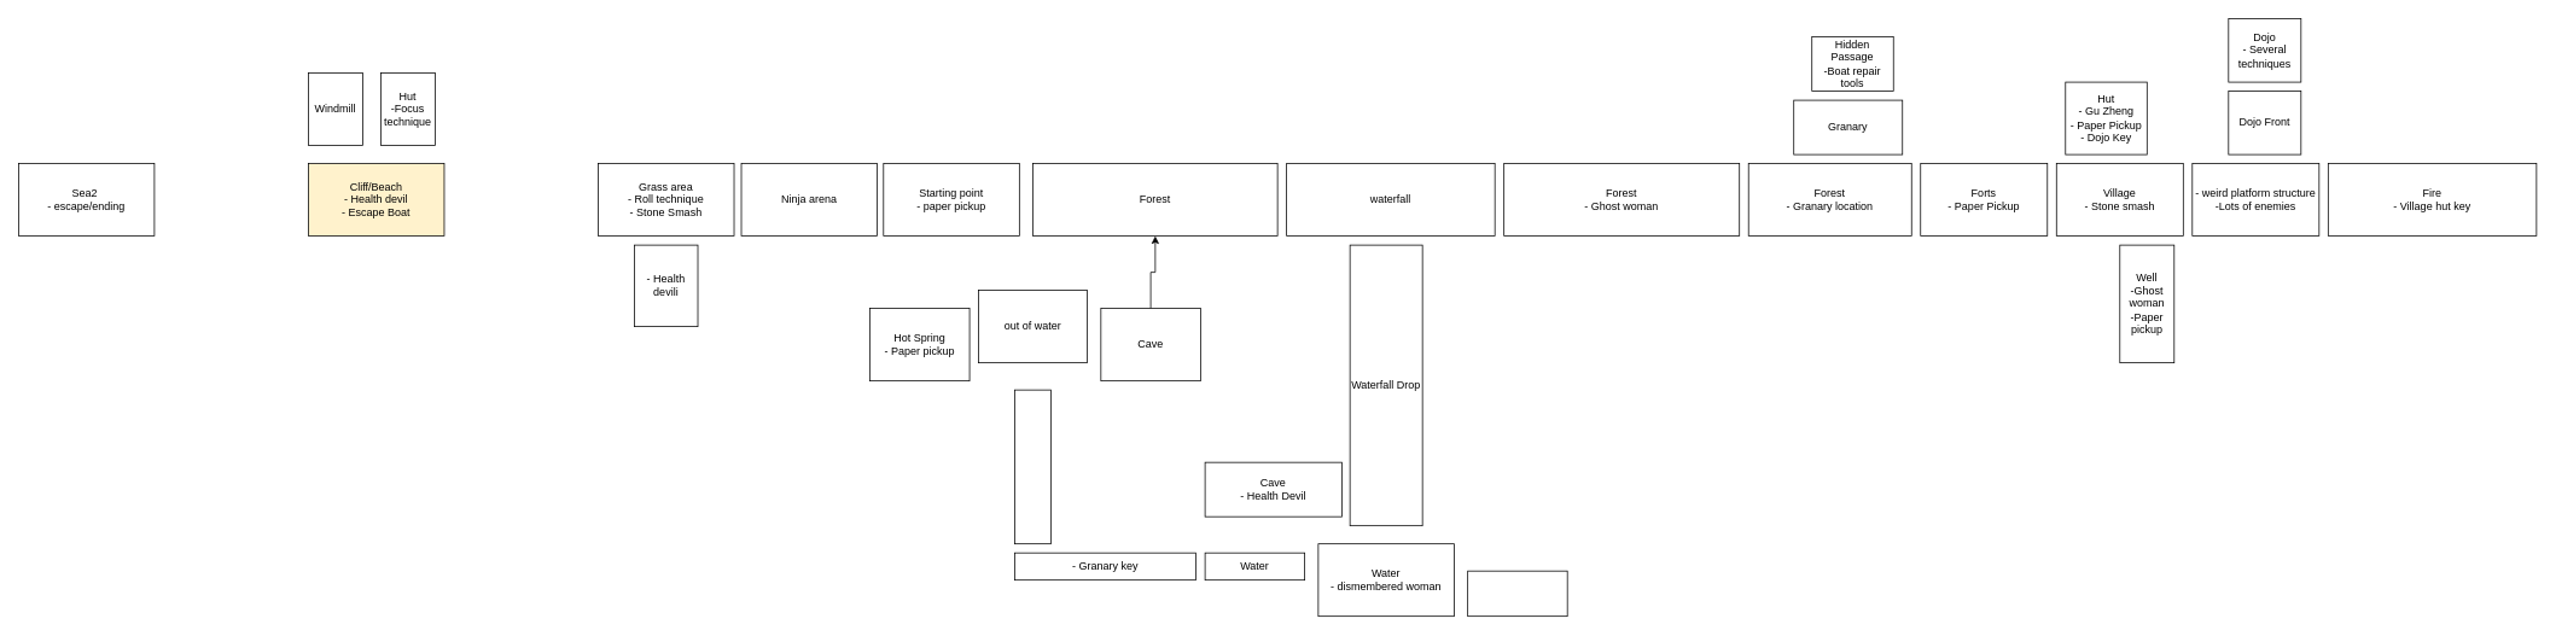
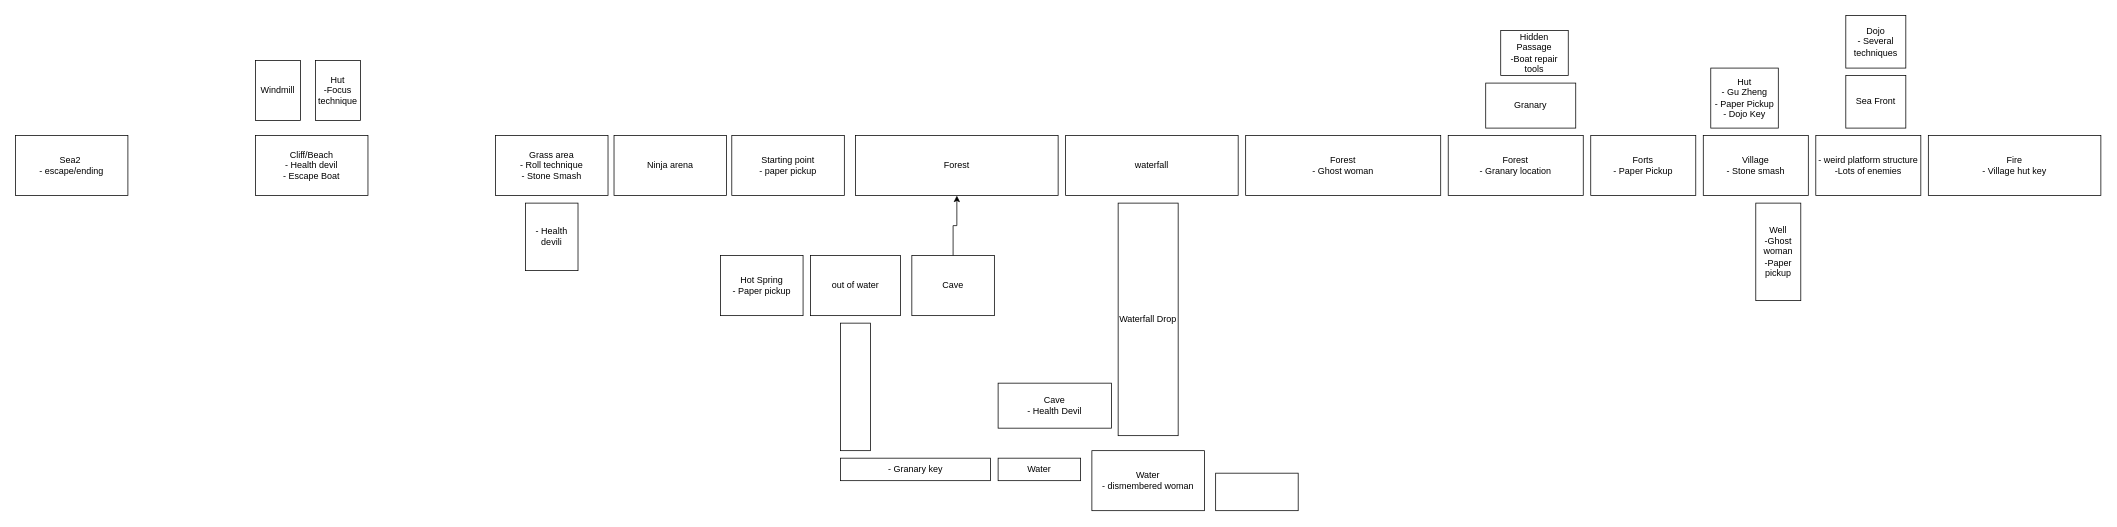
  <mxCell id="0" />
  <mxCell id="1" parent="0" />
  <mxCell id="2" value="Starting point&lt;br&gt;- paper pickup&lt;br&gt;" style="rounded=0;whiteSpace=wrap;html=1;" parent="1" vertex="1"><mxGeometry x="975" y="180" width="150" height="80" as="geometry" /></mxCell>
  <mxCell id="3" value="Ninja arena&lt;br&gt;" style="rounded=0;whiteSpace=wrap;html=1;" parent="1" vertex="1"><mxGeometry x="818" y="180" width="150" height="80" as="geometry" /></mxCell>
  <mxCell id="4" value="Grass area&lt;br&gt;- Roll technique&lt;br&gt;- Stone Smash&lt;br&gt;" style="rounded=0;whiteSpace=wrap;html=1;" parent="1" vertex="1"><mxGeometry x="660" y="180" width="150" height="80" as="geometry" /></mxCell>
  <mxCell id="5" value="- Health devili" style="rounded=0;whiteSpace=wrap;html=1;" parent="1" vertex="1"><mxGeometry x="700" y="270" width="70" height="90" as="geometry" /></mxCell>
- <mxCell id="6" value="Cliff/Beach&lt;br&gt;- Health devil&lt;br&gt;- Escape Boat&lt;br&gt;" style="rounded=0;whiteSpace=wrap;html=1;fillColor=#fff2cc;" parent="1" vertex="1"><mxGeometry x="340" y="180" width="150" height="80" as="geometry" /></mxCell>
+ <mxCell id="6" value="Cliff/Beach&lt;br&gt;- Health devil&lt;br&gt;- Escape Boat&lt;br&gt;" style="rounded=0;whiteSpace=wrap;html=1;" parent="1" vertex="1"><mxGeometry x="340" y="180" width="150" height="80" as="geometry" /></mxCell>
  <mxCell id="7" value="Sea2&amp;nbsp;&lt;br&gt;- escape/ending&lt;br&gt;" style="rounded=0;whiteSpace=wrap;html=1;" parent="1" vertex="1"><mxGeometry x="20" y="180" width="150" height="80" as="geometry" /></mxCell>
  <mxCell id="8" value="Hut&lt;br&gt;-Focus technique" style="rounded=0;whiteSpace=wrap;html=1;" parent="1" vertex="1"><mxGeometry x="420" y="80" width="60" height="80" as="geometry" /></mxCell>
  <mxCell id="9" value="Windmill&lt;br&gt;" style="rounded=0;whiteSpace=wrap;html=1;" parent="1" vertex="1"><mxGeometry x="340" y="80" width="60" height="80" as="geometry" /></mxCell>
  <mxCell id="10" value="Forest&lt;br&gt;" style="rounded=0;whiteSpace=wrap;html=1;" parent="1" vertex="1"><mxGeometry x="1140" y="180" width="270" height="80" as="geometry" /></mxCell>
  <mxCell id="11" style="edgeStyle=orthogonalEdgeStyle;rounded=0;orthogonalLoop=1;jettySize=auto;html=1;exitX=0.5;exitY=0;exitDx=0;exitDy=0;entryX=0.5;entryY=1;entryDx=0;entryDy=0;" parent="1" source="12" target="10" edge="1"><mxGeometry relative="1" as="geometry" /></mxCell>
  <mxCell id="12" value="Cave&lt;br&gt;" style="rounded=0;whiteSpace=wrap;html=1;" parent="1" vertex="1"><mxGeometry x="1215" y="340" width="110" height="80" as="geometry" /></mxCell>
  <mxCell id="13" value="waterfall&lt;br&gt;" style="rounded=0;whiteSpace=wrap;html=1;" parent="1" vertex="1"><mxGeometry x="1420" y="180" width="230" height="80" as="geometry" /></mxCell>
  <mxCell id="14" value="Waterfall Drop&lt;br&gt;" style="rounded=0;whiteSpace=wrap;html=1;" parent="1" vertex="1"><mxGeometry x="1490" y="270" width="80" height="310" as="geometry" /></mxCell>
  <mxCell id="15" value="Water&lt;br&gt;- dismembered woman&lt;br&gt;" style="rounded=0;whiteSpace=wrap;html=1;" parent="1" vertex="1"><mxGeometry x="1455" y="600" width="150" height="80" as="geometry" /></mxCell>
  <mxCell id="16" value="" style="rounded=0;whiteSpace=wrap;html=1;" parent="1" vertex="1"><mxGeometry x="1620" y="630" width="110" height="50" as="geometry" /></mxCell>
  <mxCell id="17" value="Water&lt;br&gt;" style="rounded=0;whiteSpace=wrap;html=1;" parent="1" vertex="1"><mxGeometry x="1330" y="610" width="110" height="30" as="geometry" /></mxCell>
  <mxCell id="18" value="Cave&lt;br&gt;- Health Devil" style="rounded=0;whiteSpace=wrap;html=1;" parent="1" vertex="1"><mxGeometry x="1330" y="510" width="151" height="60" as="geometry" /></mxCell>
  <mxCell id="19" value="- Granary key" style="rounded=0;whiteSpace=wrap;html=1;" parent="1" vertex="1"><mxGeometry x="1120" y="610" width="200" height="30" as="geometry" /></mxCell>
  <mxCell id="20" value="" style="rounded=0;whiteSpace=wrap;html=1;" parent="1" vertex="1"><mxGeometry x="1120" y="430" width="40" height="170" as="geometry" /></mxCell>
- <mxCell id="21" value="out of water&lt;br&gt;" style="rounded=0;whiteSpace=wrap;html=1;" parent="1" vertex="1"><mxGeometry x="1080" y="320" width="120" height="80" as="geometry" /></mxCell>
+ <mxCell id="21" value="out of water&lt;br&gt;" style="rounded=0;whiteSpace=wrap;html=1;" parent="1" vertex="1"><mxGeometry x="1080" y="340" width="120" height="80" as="geometry" /></mxCell>
  <mxCell id="22" value="Hot Spring&lt;br&gt;- Paper pickup" style="rounded=0;whiteSpace=wrap;html=1;" parent="1" vertex="1"><mxGeometry x="960" y="340" width="110" height="80" as="geometry" /></mxCell>
  <mxCell id="23" value="Forest&lt;br&gt;- Ghost woman" style="rounded=0;whiteSpace=wrap;html=1;" parent="1" vertex="1"><mxGeometry x="1660" y="180" width="260" height="80" as="geometry" /></mxCell>
  <mxCell id="24" value="Forest&lt;br&gt;- Granary location" style="rounded=0;whiteSpace=wrap;html=1;" parent="1" vertex="1"><mxGeometry x="1930" y="180" width="180" height="80" as="geometry" /></mxCell>
  <mxCell id="25" value="Granary&lt;br&gt;" style="rounded=0;whiteSpace=wrap;html=1;" parent="1" vertex="1"><mxGeometry x="1980" y="110" width="120" height="60" as="geometry" /></mxCell>
  <mxCell id="26" value="Hidden Passage&lt;br&gt;-Boat repair tools&lt;br&gt;" style="rounded=0;whiteSpace=wrap;html=1;" parent="1" vertex="1"><mxGeometry x="2000" y="40" width="90" height="60" as="geometry" /></mxCell>
  <mxCell id="27" value="Forts&lt;br&gt;- Paper Pickup&lt;br&gt;" style="rounded=0;whiteSpace=wrap;html=1;" parent="1" vertex="1"><mxGeometry x="2120" y="180" width="140" height="80" as="geometry" /></mxCell>
  <mxCell id="28" value="Village&lt;br&gt;- Stone smash" style="rounded=0;whiteSpace=wrap;html=1;" parent="1" vertex="1"><mxGeometry x="2270" y="180" width="140" height="80" as="geometry" /></mxCell>
  <mxCell id="29" value="Well&lt;br&gt;-Ghost woman&lt;br&gt;-Paper pickup&lt;br&gt;" style="rounded=0;whiteSpace=wrap;html=1;" parent="1" vertex="1"><mxGeometry x="2340" y="270" width="60" height="130" as="geometry" /></mxCell>
  <mxCell id="30" value="Hut&lt;br&gt;- Gu Zheng&lt;br&gt;- Paper Pickup&lt;br&gt;- Dojo Key" style="rounded=0;whiteSpace=wrap;html=1;" parent="1" vertex="1"><mxGeometry x="2280" y="90" width="90" height="80" as="geometry" /></mxCell>
  <mxCell id="31" value="- weird platform structure&lt;br&gt;-Lots of enemies" style="rounded=0;whiteSpace=wrap;html=1;" parent="1" vertex="1"><mxGeometry x="2420" y="180" width="140" height="80" as="geometry" /></mxCell>
- <mxCell id="32" value="Dojo Front" style="rounded=0;whiteSpace=wrap;html=1;" parent="1" vertex="1"><mxGeometry x="2460" y="100" width="80" height="70" as="geometry" /></mxCell>
+ <mxCell id="32" value="Sea Front" style="rounded=0;whiteSpace=wrap;html=1;" parent="1" vertex="1"><mxGeometry x="2460" y="100" width="80" height="70" as="geometry" /></mxCell>
  <mxCell id="33" value="Dojo&lt;br&gt;- Several techniques&lt;br&gt;" style="rounded=0;whiteSpace=wrap;html=1;" parent="1" vertex="1"><mxGeometry x="2460" y="20" width="80" height="70" as="geometry" /></mxCell>
  <mxCell id="34" value="Fire&lt;br&gt;- Village hut key" style="rounded=0;whiteSpace=wrap;html=1;" parent="1" vertex="1"><mxGeometry x="2570" y="180" width="230" height="80" as="geometry" /></mxCell>
